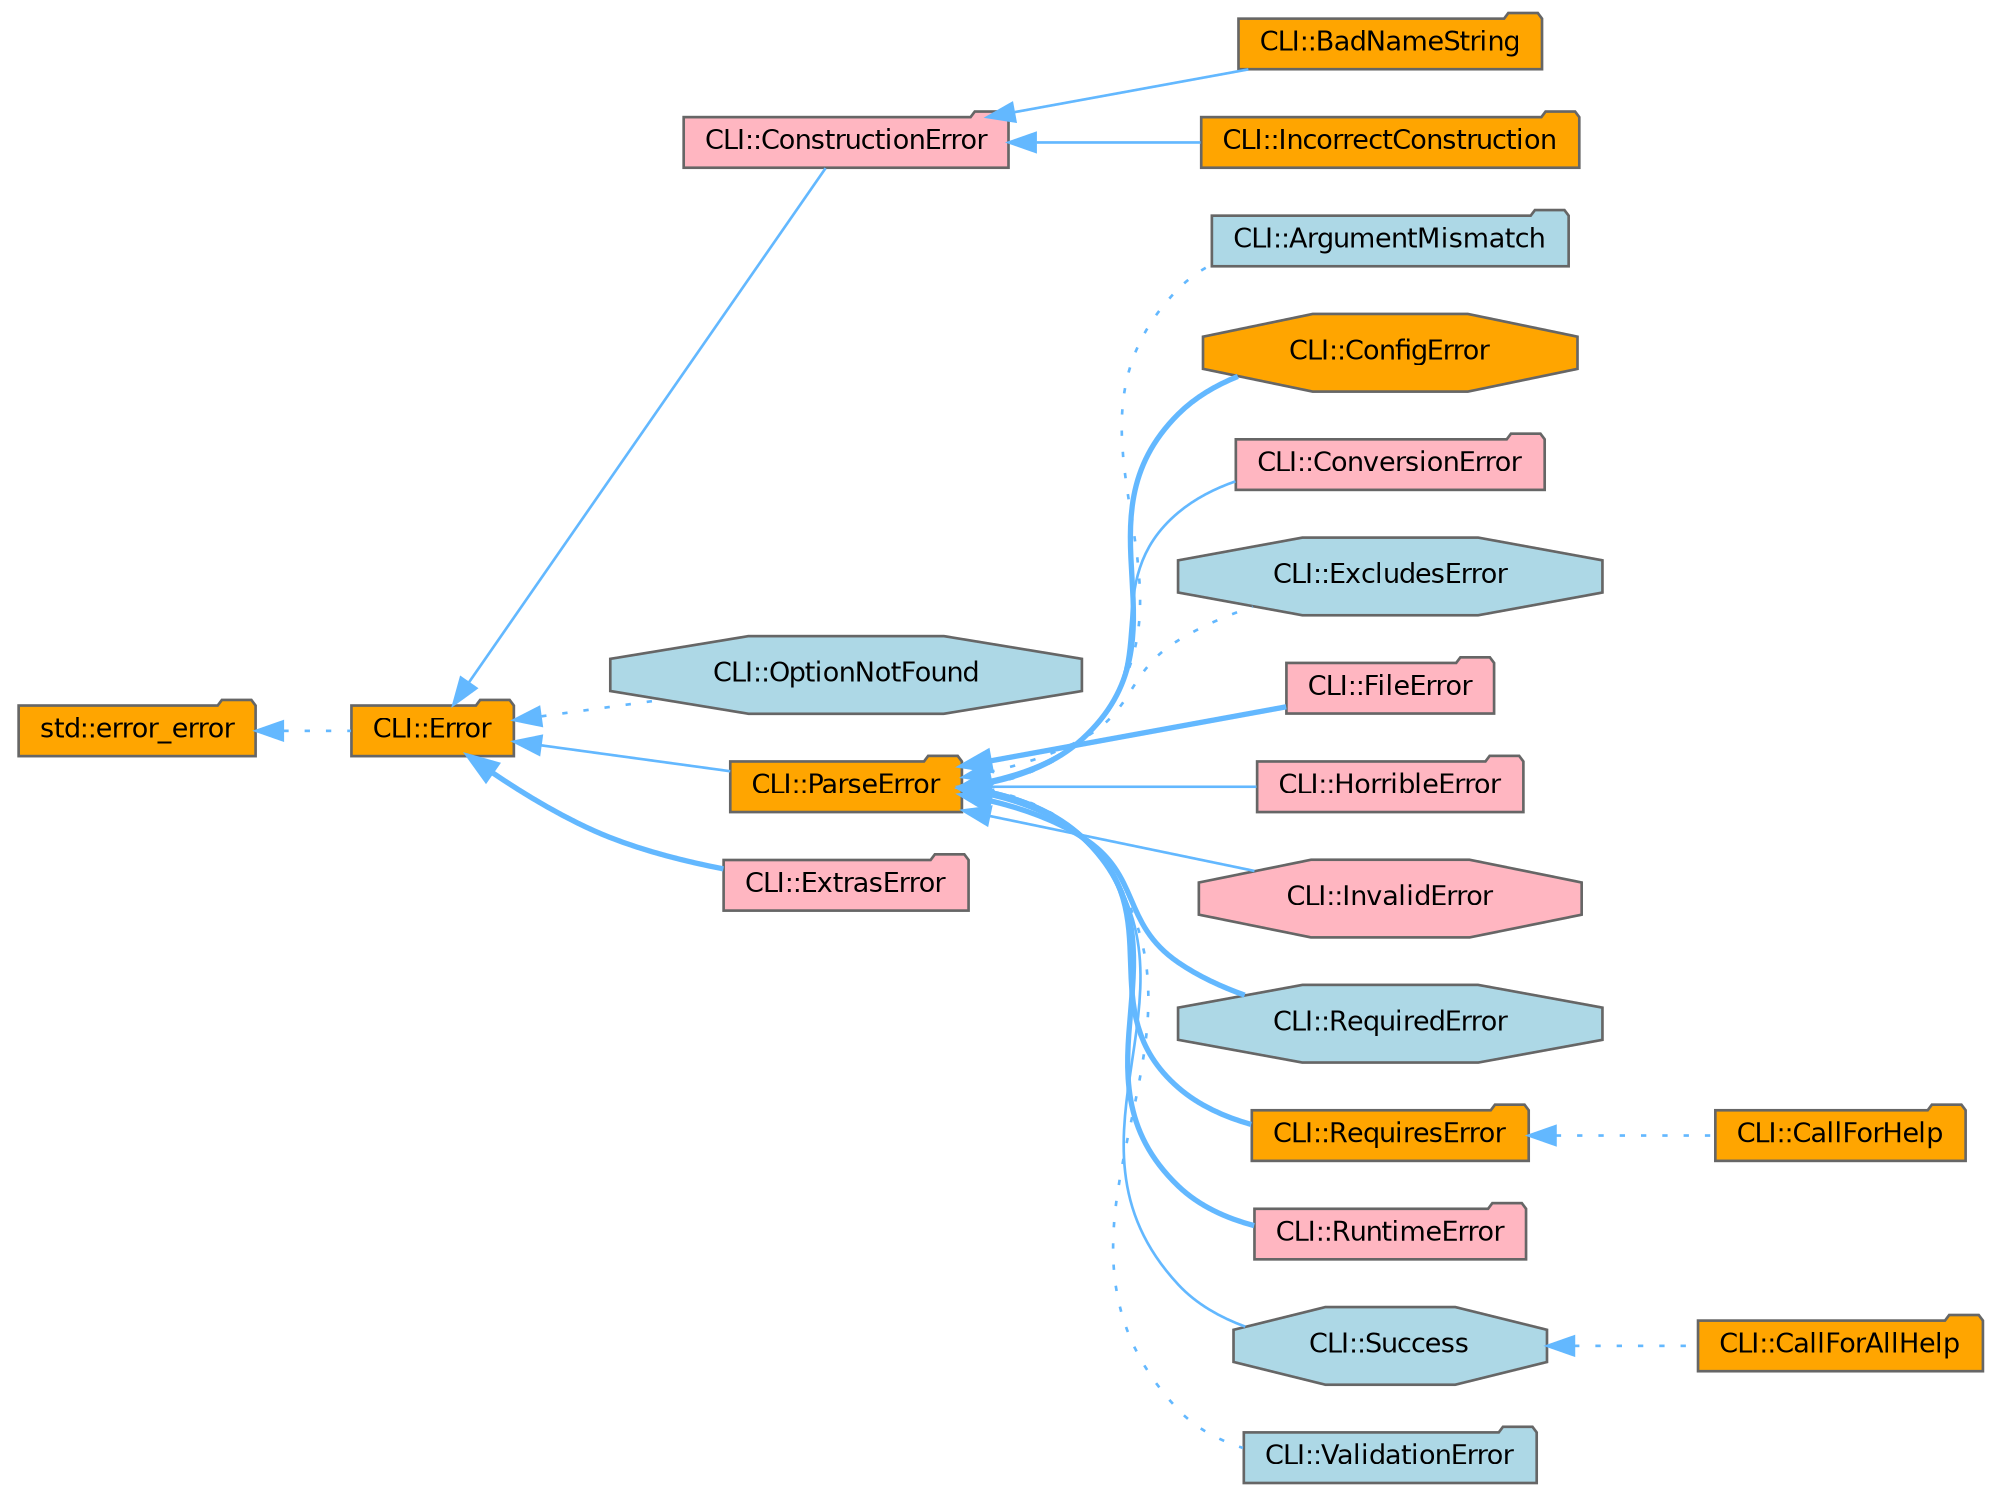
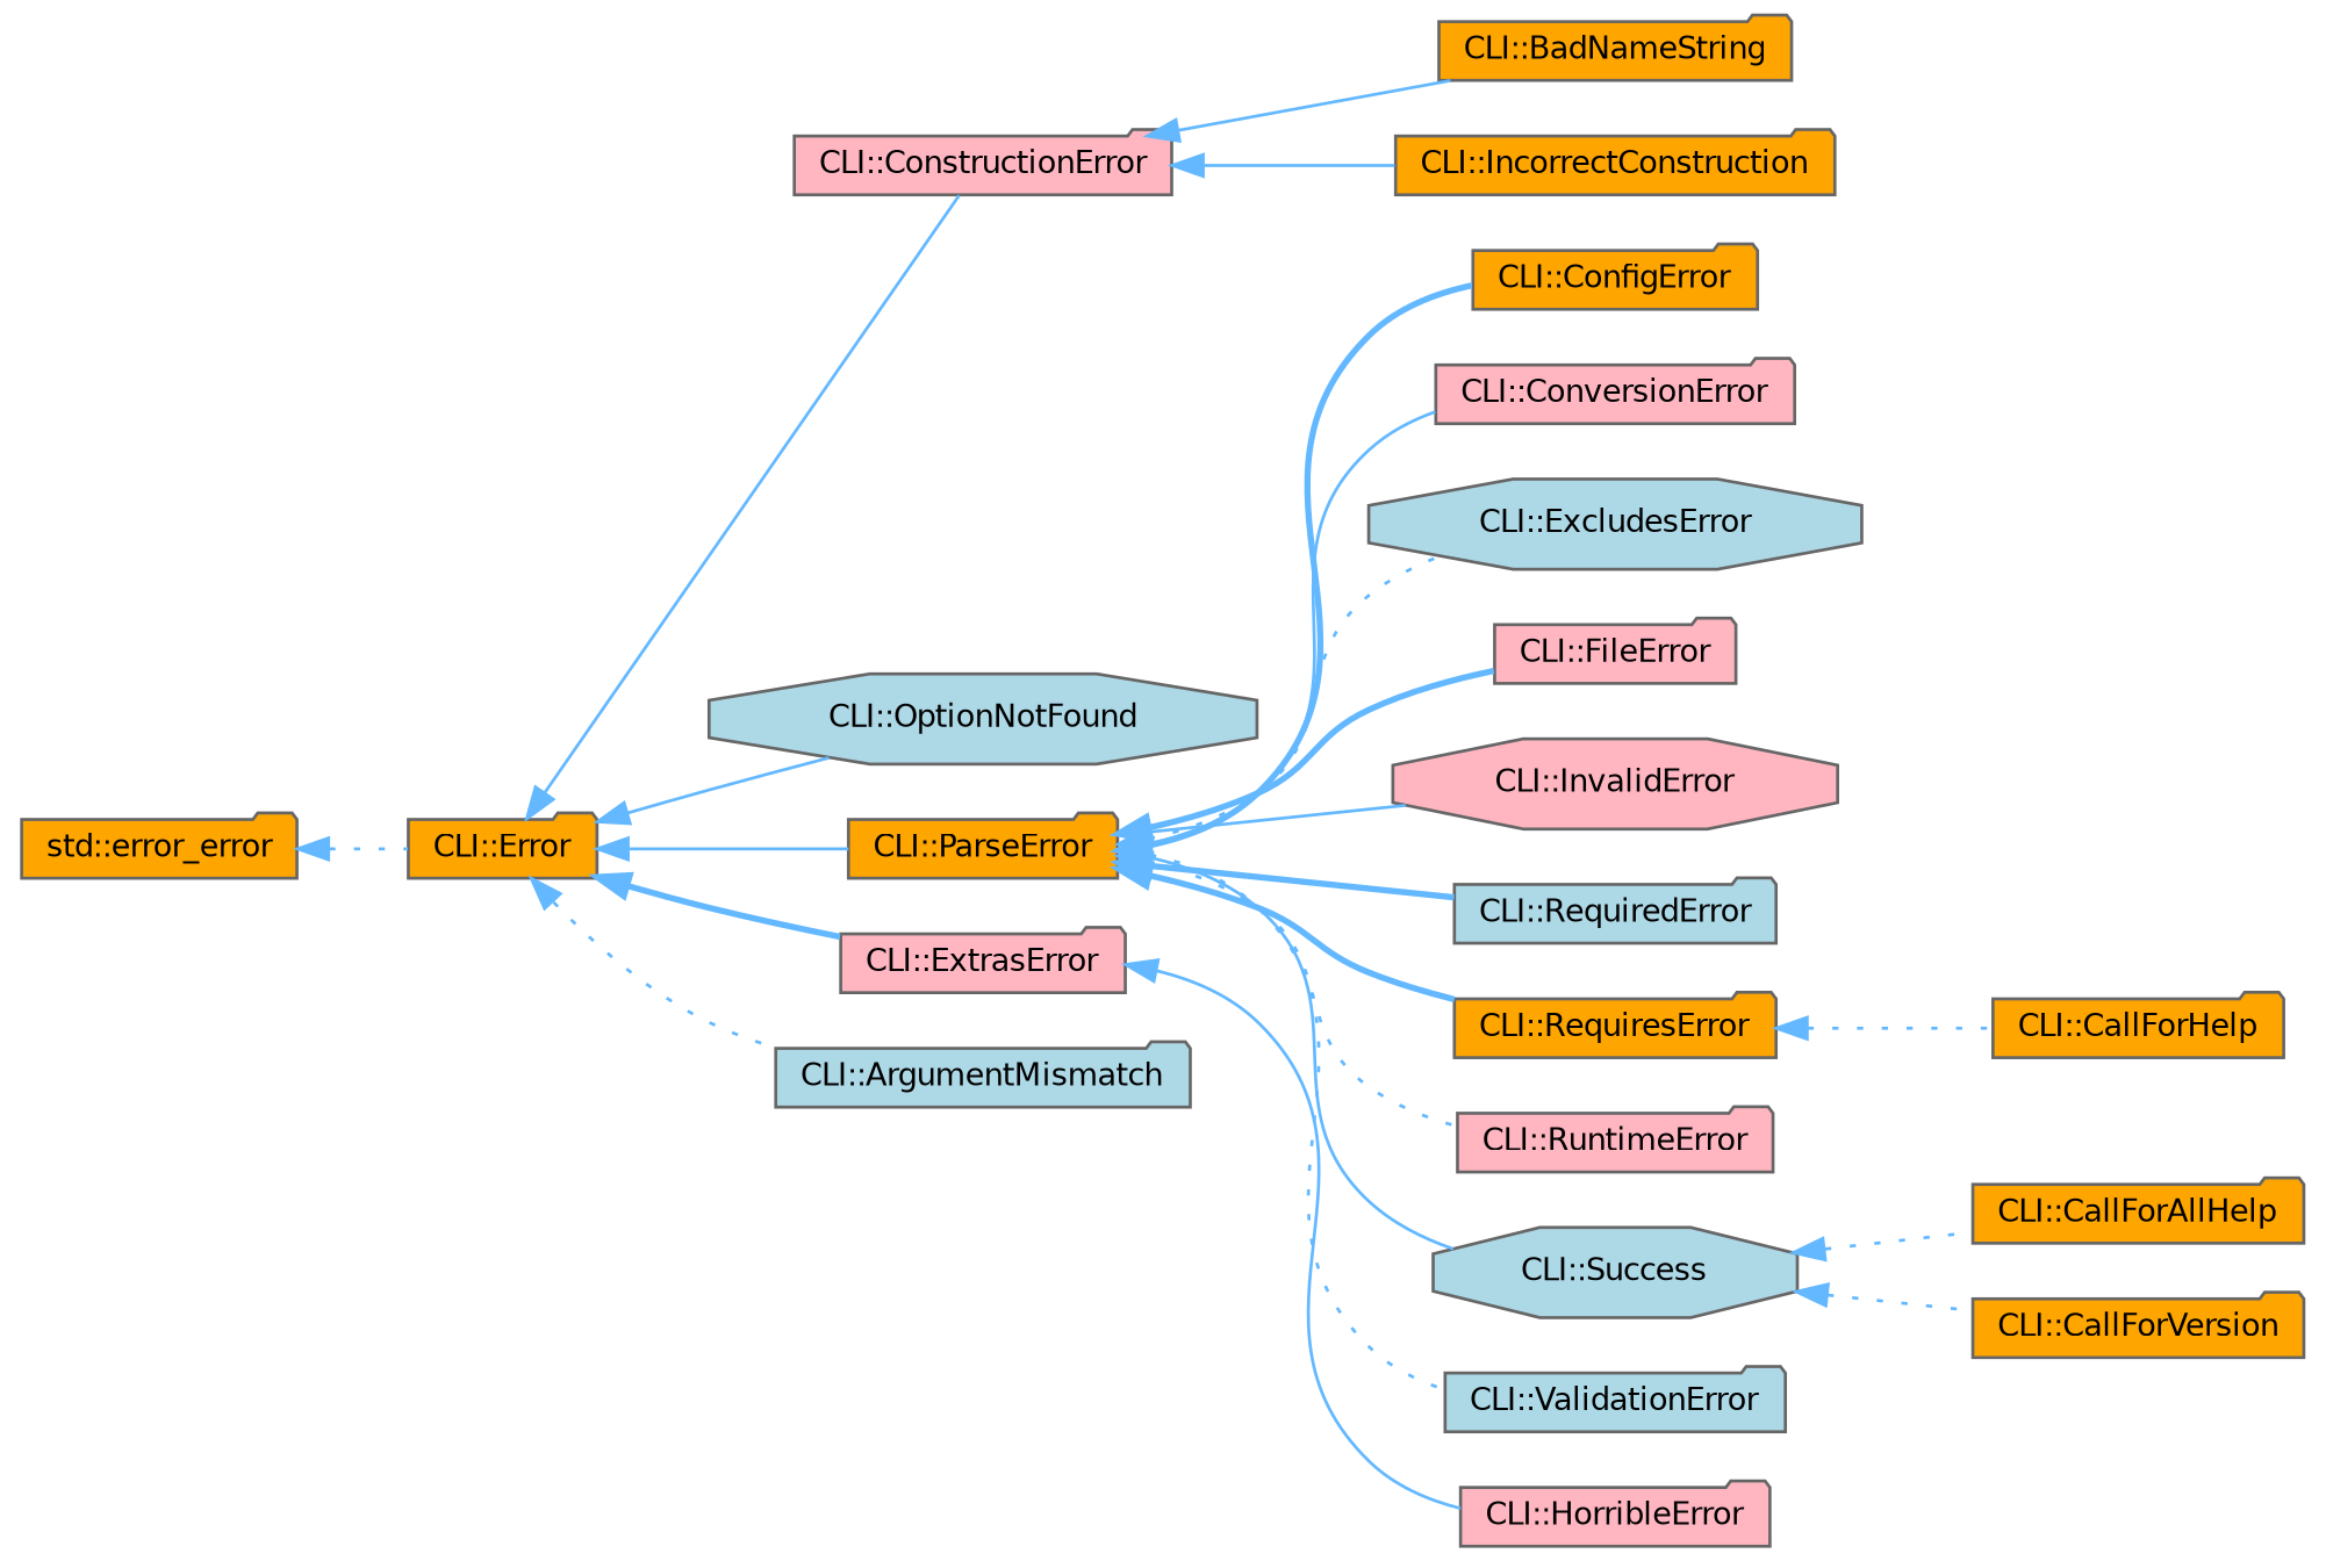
  digraph {
    rankdir=LR
    node [color=gray40 fillcolor=orange fontname=Helvetica fontsize=10 shape=folder style=filled]
    edge [color=steelblue1 dir=back fontname=Helvetica fontsize=10 labelfontname=Helvetica labelfontsize=10 style=solid]
    n1 [fontcolor=black height=0.2 label="CLI::Error" width=0.4]
    n2 [fillcolor=lightpink height=0.2 label="CLI::ConstructionError" width=0.4]
    n3 [fillcolor=lightblue height=0.2 label="CLI::OptionNotFound" shape=octagon width=0.4]
    n4 [height=0.2 label="CLI::ParseError" width=0.4]
    n5 [fillcolor=lightpink height=0.2 label="CLI::ExtrasError" width=0.4]
    n6 [height=0.2 label="CLI::BadNameString" width=0.4]
    n7 [height=0.2 label="CLI::IncorrectConstruction" width=0.4]
    n8 [fillcolor=lightblue height=0.2 label="CLI::ArgumentMismatch" width=0.4]
-   n9 [height=0.2 label="CLI::ConfigError" shape=octagon width=0.4]
+   n9 [height=0.2 label="CLI::ConfigError" width=0.4]
    n10 [fillcolor=lightpink height=0.2 label="CLI::ConversionError" width=0.4]
    n11 [fillcolor=lightblue height=0.2 label="CLI::ExcludesError" shape=octagon width=0.4]
    n12 [fillcolor=lightpink height=0.2 label="CLI::FileError" width=0.4]
    n13 [fillcolor=lightpink height=0.2 label="CLI::HorribleError" width=0.4]
    n14 [fillcolor=lightpink height=0.2 label="CLI::InvalidError" shape=octagon width=0.4]
-   n15 [fillcolor=lightblue height=0.2 label="CLI::RequiredError" shape=octagon width=0.4]
+   n15 [fillcolor=lightblue height=0.2 label="CLI::RequiredError" width=0.4]
    n16 [height=0.2 label="CLI::RequiresError" width=0.4]
    n17 [fillcolor=lightpink height=0.2 label="CLI::RuntimeError" width=0.4]
    n18 [fillcolor=lightblue height=0.2 label="CLI::Success" shape=octagon width=0.4]
    n19 [fillcolor=lightblue height=0.2 label="CLI::ValidationError" width=0.4]
    n20 [height=0.2 label="std::error_error" width=0.4]
    n21 [height=0.2 label="CLI::CallForHelp" width=0.4]
    n22 [height=0.2 label="CLI::CallForAllHelp" width=0.4]
+   n23 [height=0.2 label="CLI::CallForVersion" width=0.4]
    n1 -> n2
-   n1 -> n3 [style=dotted]
+   n1 -> n3
    n1 -> n4
    n1 -> n5 [style=bold]
    n2 -> n6
    n2 -> n7
-   n4 -> n8 [style=dotted]
+   n1 -> n8 [style=dotted]
    n4 -> n9 [style=bold]
    n4 -> n10
    n4 -> n11 [style=dotted]
    n4 -> n12 [style=bold]
-   n4 -> n13
+   n5 -> n13
    n4 -> n14
    n4 -> n15 [style=bold]
    n4 -> n16 [style=bold]
-   n4 -> n17 [style=bold]
+   n4 -> n17 [style=dotted]
    n4 -> n18
    n4 -> n19 [style=dotted]
    n16 -> n21 [style=dotted]
    n18 -> n22 [style=dotted]
+   n18 -> n23 [style=dotted]
    n20 -> n1 [style=dotted]
  }
